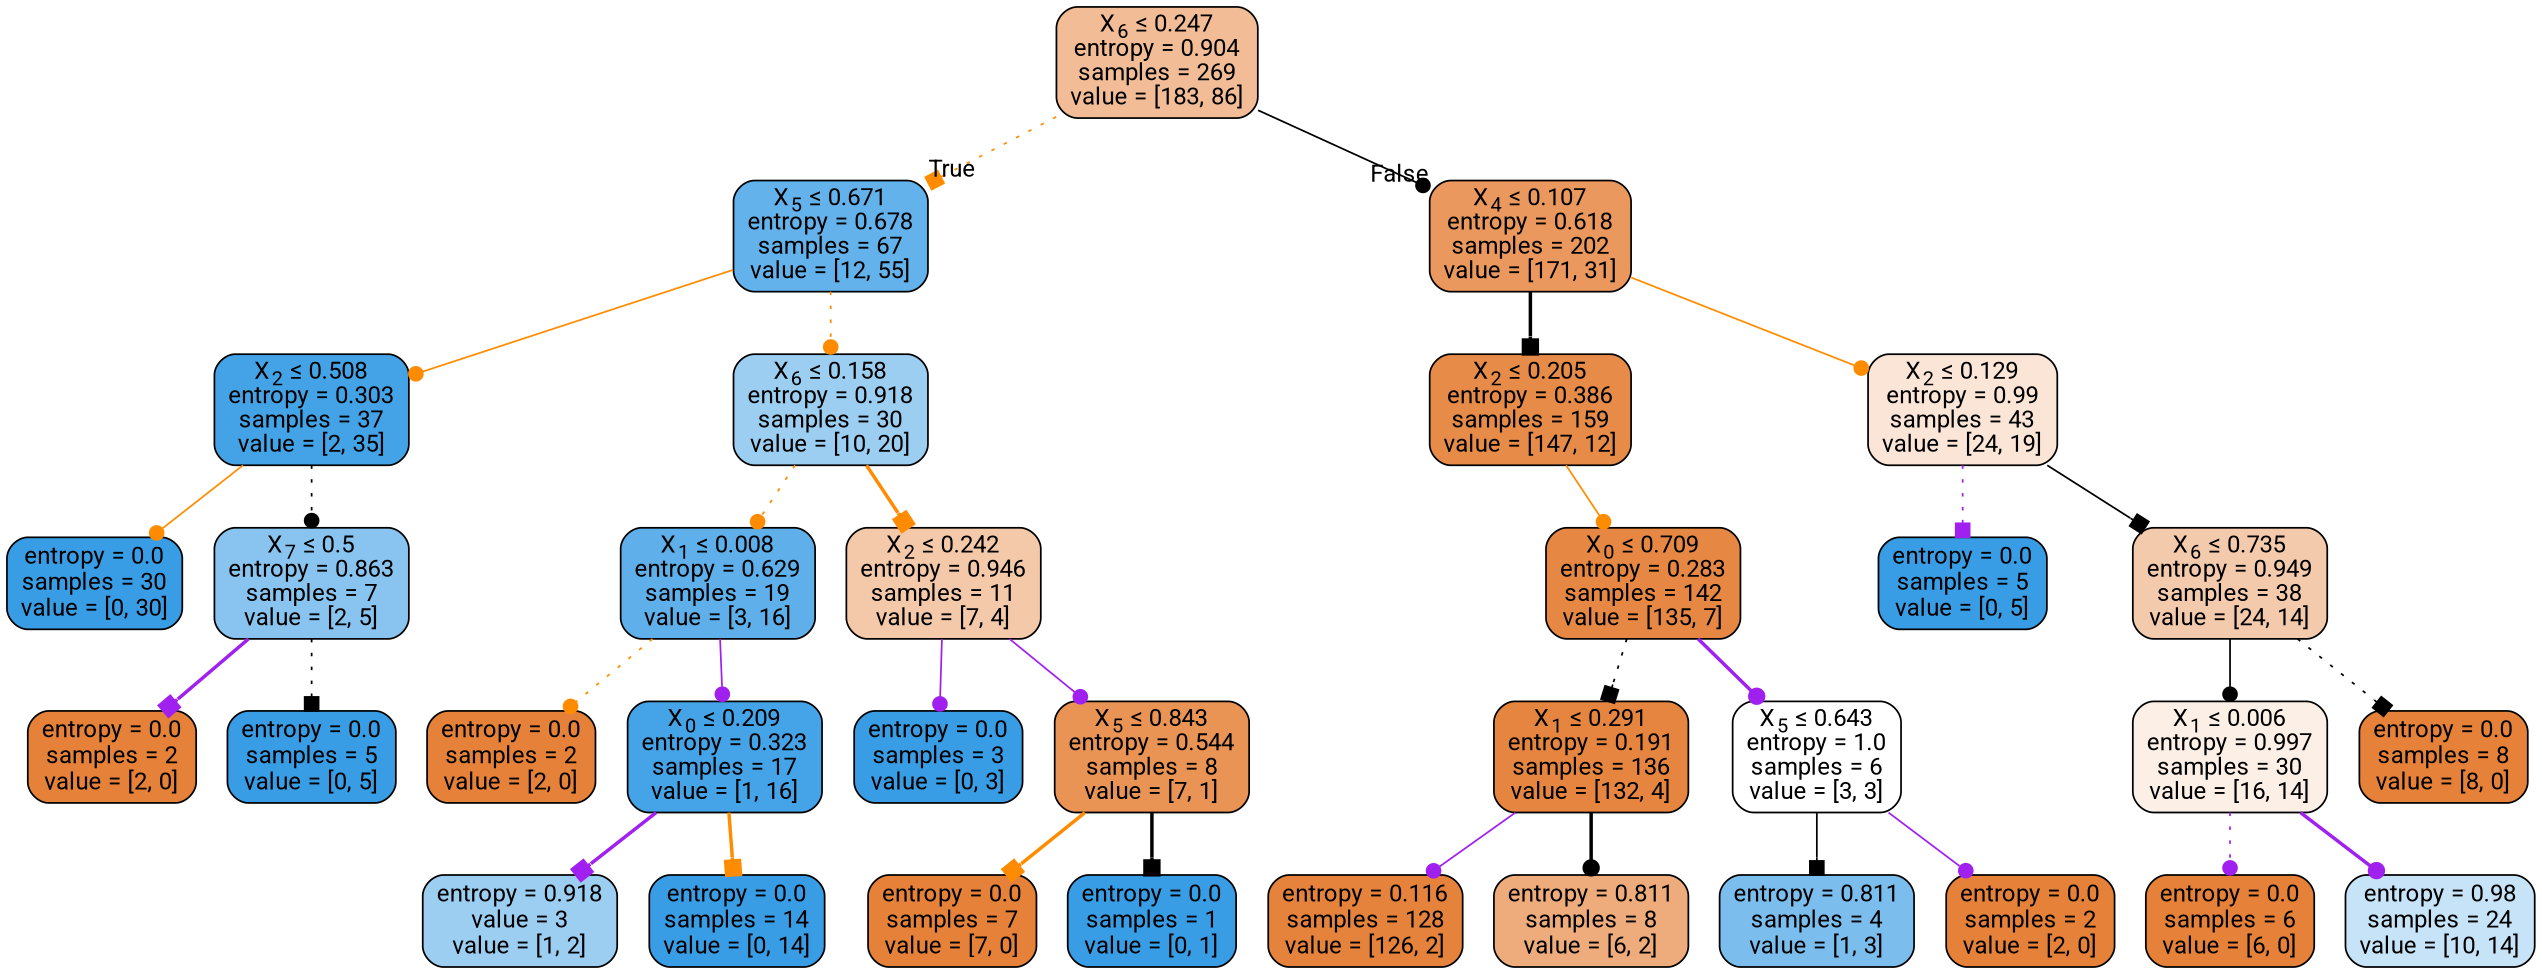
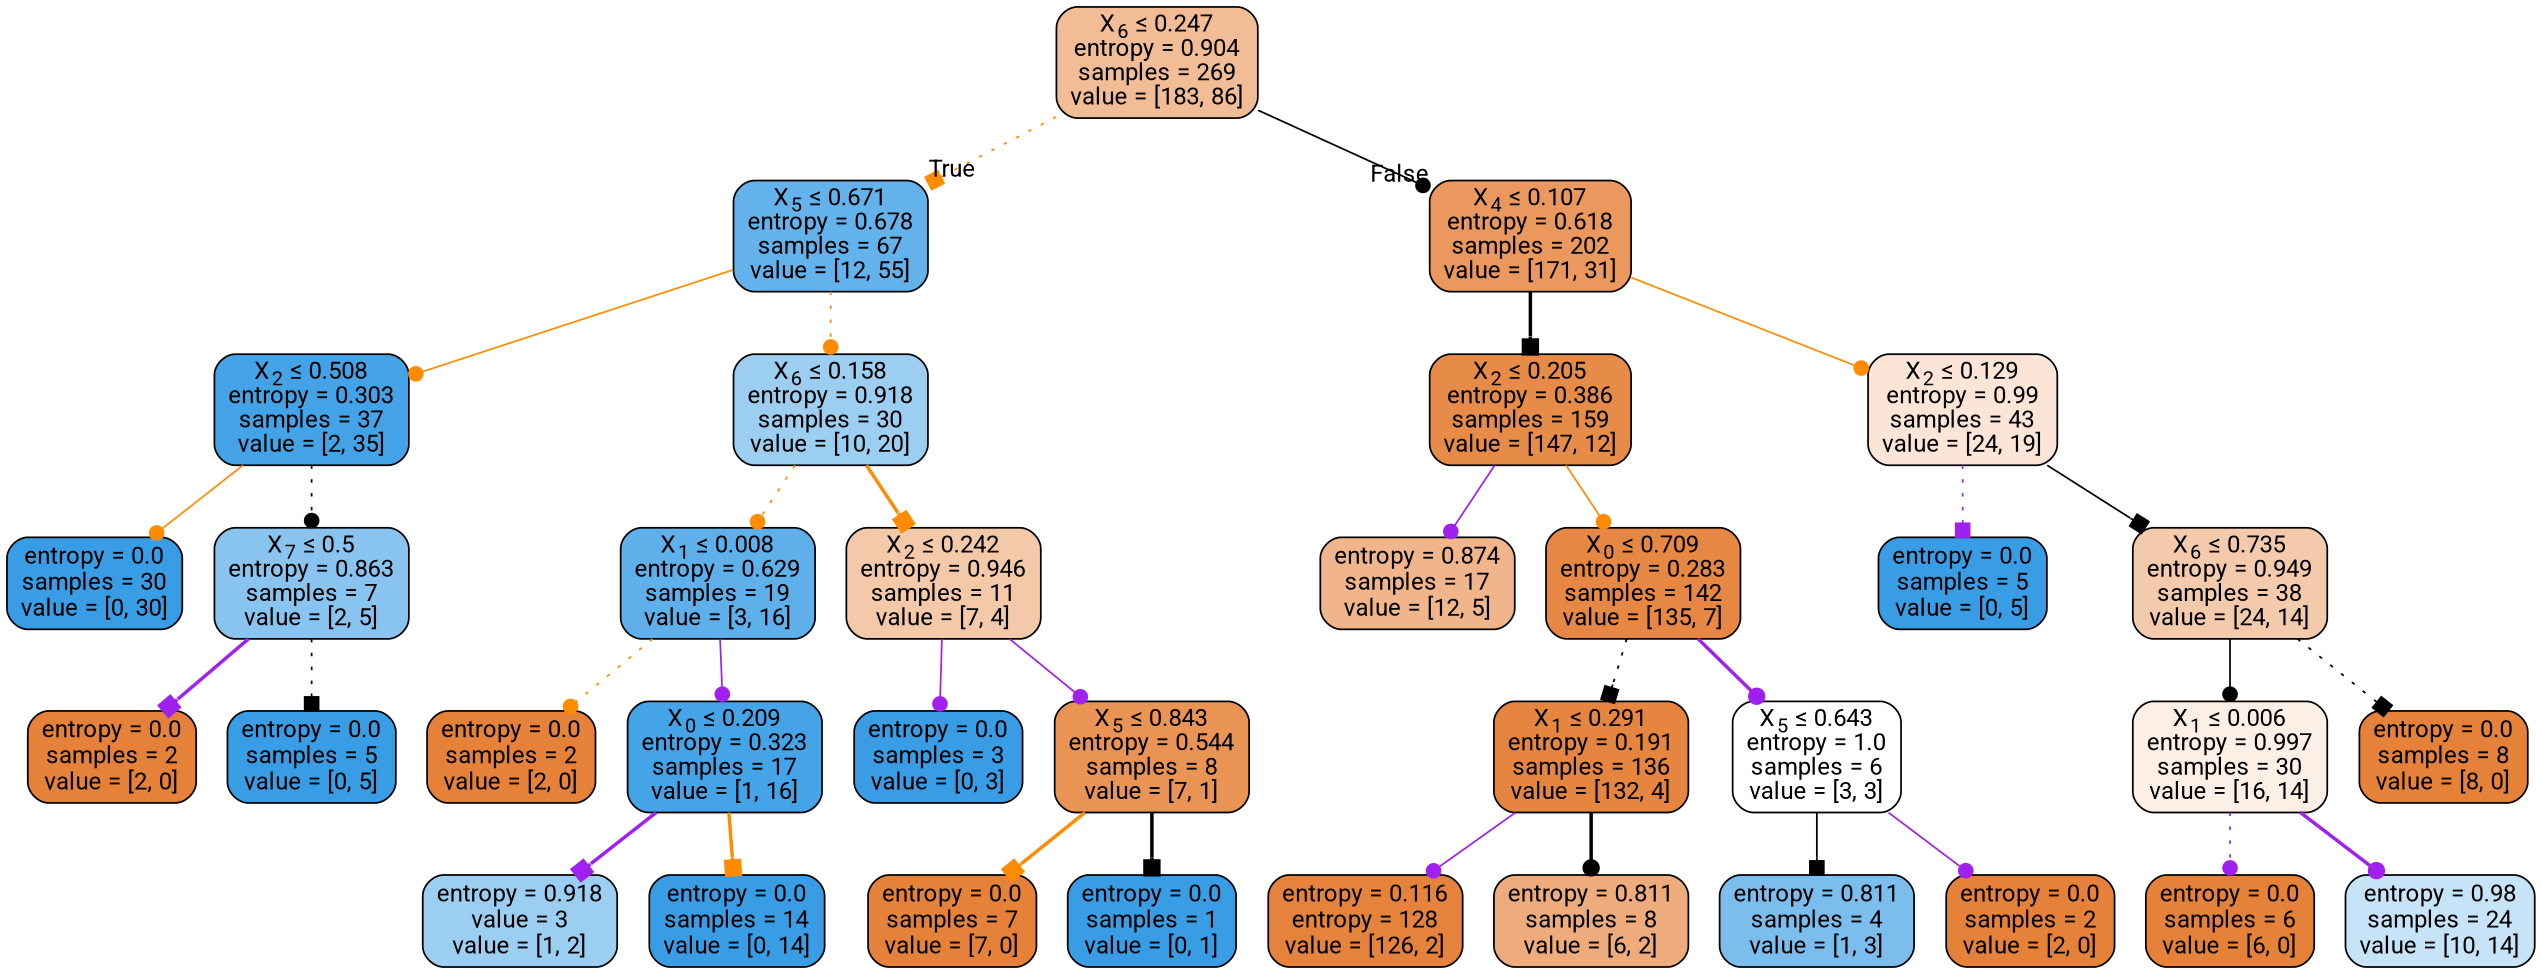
  digraph {
    fontname=Roboto
    node [color=black fillcolor="#399de5" fontname=Roboto shape=box style="filled, rounded"]
    edge [arrowhead=dot color=purple fontname=Roboto style=solid]
    n1 [fillcolor="#f1bc96" label=<X<SUB>6</SUB> &le; 0.247<br/>entropy = 0.904<br/>samples = 269<br/>value = [183, 86]>]
    n2 [fillcolor="#64b2eb" label=<X<SUB>5</SUB> &le; 0.671<br/>entropy = 0.678<br/>samples = 67<br/>value = [12, 55]>]
    n3 [fillcolor="#ea985d" label=<X<SUB>4</SUB> &le; 0.107<br/>entropy = 0.618<br/>samples = 202<br/>value = [171, 31]>]
    n4 [fillcolor="#44a3e6" label=<X<SUB>2</SUB> &le; 0.508<br/>entropy = 0.303<br/>samples = 37<br/>value = [2, 35]>]
    n5 [fillcolor="#9ccef2" label=<X<SUB>6</SUB> &le; 0.158<br/>entropy = 0.918<br/>samples = 30<br/>value = [10, 20]>]
    n6 [fillcolor="#e78b49" label=<X<SUB>2</SUB> &le; 0.205<br/>entropy = 0.386<br/>samples = 159<br/>value = [147, 12]>]
    n7 [fillcolor="#fae5d6" label=<X<SUB>2</SUB> &le; 0.129<br/>entropy = 0.99<br/>samples = 43<br/>value = [24, 19]>]
    n8 [label=<entropy = 0.0<br/>samples = 30<br/>value = [0, 30]>]
    n9 [fillcolor="#88c4ef" label=<X<SUB>7</SUB> &le; 0.5<br/>entropy = 0.863<br/>samples = 7<br/>value = [2, 5]>]
    n10 [fillcolor="#5eafea" label=<X<SUB>1</SUB> &le; 0.008<br/>entropy = 0.629<br/>samples = 19<br/>value = [3, 16]>]
    n11 [fillcolor="#f4c9aa" label=<X<SUB>2</SUB> &le; 0.242<br/>entropy = 0.946<br/>samples = 11<br/>value = [7, 4]>]
    n12 [fillcolor="#e58139" label=<entropy = 0.0<br/>samples = 2<br/>value = [2, 0]>]
    n13 [label=<entropy = 0.0<br/>samples = 5<br/>value = [0, 5]>]
    n14 [fillcolor="#e58139" label=<entropy = 0.0<br/>samples = 2<br/>value = [2, 0]>]
    n15 [fillcolor="#45a3e7" label=<X<SUB>0</SUB> &le; 0.209<br/>entropy = 0.323<br/>samples = 17<br/>value = [1, 16]>]
    n16 [label=<entropy = 0.0<br/>samples = 3<br/>value = [0, 3]>]
    n17 [fillcolor="#e99355" label=<X<SUB>5</SUB> &le; 0.843<br/>entropy = 0.544<br/>samples = 8<br/>value = [7, 1]>]
    n18 [fillcolor="#9ccef2" label=<entropy = 0.918<br/>value = 3<br/>value = [1, 2]>]
    n19 [label=<entropy = 0.0<br/>samples = 14<br/>value = [0, 14]>]
    n20 [fillcolor="#e58139" label=<entropy = 0.0<br/>samples = 7<br/>value = [7, 0]>]
    n21 [label=<entropy = 0.0<br/>samples = 1<br/>value = [0, 1]>]
+   n22 [fillcolor="#f0b58b" label=<entropy = 0.874<br/>samples = 17<br/>value = [12, 5]>]
    n23 [fillcolor="#e68843" label=<X<SUB>0</SUB> &le; 0.709<br/>entropy = 0.283<br/>samples = 142<br/>value = [135, 7]>]
    n24 [label=<entropy = 0.0<br/>samples = 5<br/>value = [0, 5]>]
    n25 [fillcolor="#f4caac" label=<X<SUB>6</SUB> &le; 0.735<br/>entropy = 0.949<br/>samples = 38<br/>value = [24, 14]>]
    n26 [fillcolor="#e6853f" label=<X<SUB>1</SUB> &le; 0.291<br/>entropy = 0.191<br/>samples = 136<br/>value = [132, 4]>]
    n27 [fillcolor="#ffffff" label=<X<SUB>5</SUB> &le; 0.643<br/>entropy = 1.0<br/>samples = 6<br/>value = [3, 3]>]
-   n28 [fillcolor="#e5833c" label=<entropy = 0.116<br/>samples = 128<br/>value = [126, 2]>]
+   n28 [fillcolor="#e5833c" label=<entropy = 0.116<br/>entropy = 128<br/>value = [126, 2]>]
    n29 [fillcolor="#eeab7b" label=<entropy = 0.811<br/>samples = 8<br/>value = [6, 2]>]
    n30 [fillcolor="#7bbeee" label=<entropy = 0.811<br/>samples = 4<br/>value = [1, 3]>]
    n31 [fillcolor="#e58139" label=<entropy = 0.0<br/>samples = 2<br/>value = [2, 0]>]
    n32 [fillcolor="#fcefe6" label=<X<SUB>1</SUB> &le; 0.006<br/>entropy = 0.997<br/>samples = 30<br/>value = [16, 14]>]
    n33 [fillcolor="#e58139" label=<entropy = 0.0<br/>samples = 8<br/>value = [8, 0]>]
    n34 [fillcolor="#e58139" label=<entropy = 0.0<br/>samples = 6<br/>value = [6, 0]>]
    n35 [fillcolor="#c6e3f8" label=<entropy = 0.98<br/>samples = 24<br/>value = [10, 14]>]
    n1 -> n2 [arrowhead=box color=darkorange headlabel=True labelangle=45 labeldistance=2.5 style=dotted]
    n1 -> n3 [color=black headlabel=False labelangle=-45 labeldistance=2.5]
    n2 -> n4 [color=darkorange]
    n2 -> n5 [color=darkorange style=dotted]
    n3 -> n6 [arrowhead=box color=black style=bold]
    n3 -> n7 [color=darkorange]
    n4 -> n8 [color=darkorange]
    n4 -> n9 [color=black style=dotted]
    n5 -> n10 [color=darkorange style=dotted]
    n5 -> n11 [arrowhead=box color=darkorange style=bold]
+   n6 -> n22
    n6 -> n23 [color=darkorange]
    n7 -> n24 [arrowhead=box style=dotted]
    n7 -> n25 [arrowhead=box color=black]
    n9 -> n12 [arrowhead=box style=bold]
    n9 -> n13 [arrowhead=box color=black style=dotted]
    n10 -> n14 [color=darkorange style=dotted]
    n10 -> n15
    n11 -> n16
    n11 -> n17
    n15 -> n18 [arrowhead=box style=bold]
    n15 -> n19 [arrowhead=box color=darkorange style=bold]
    n17 -> n20 [arrowhead=box color=darkorange style=bold]
    n17 -> n21 [arrowhead=box color=black style=bold]
    n23 -> n26 [arrowhead=box color=black style=dotted]
    n23 -> n27 [style=bold]
    n25 -> n32 [color=black]
    n25 -> n33 [arrowhead=box color=black style=dotted]
    n26 -> n28
    n26 -> n29 [color=black style=bold]
    n27 -> n30 [arrowhead=box color=black]
    n27 -> n31
    n32 -> n34 [style=dotted]
    n32 -> n35 [style=bold]
  }
